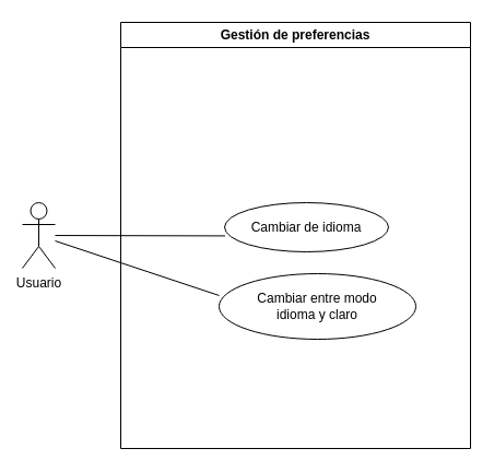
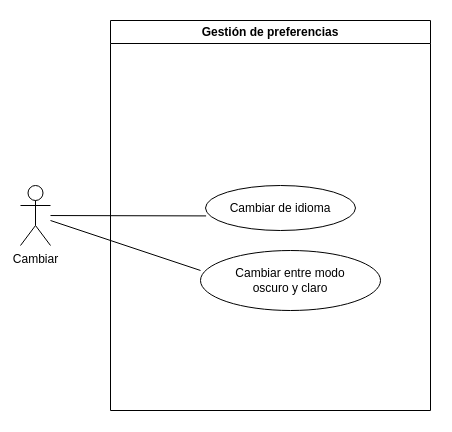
  <mxCell id="0" />
  <mxCell id="1" parent="0" />
- <mxCell id="2" value="Usuario" style="shape=umlActor;verticalLabelPosition=bottom;verticalAlign=top;html=1;" parent="1" vertex="1"><mxGeometry x="20" y="185" width="30" height="60" as="geometry" /></mxCell>
+ <mxCell id="2" value="Cambiar" style="shape=umlActor;verticalLabelPosition=bottom;verticalAlign=top;html=1;" parent="1" vertex="1"><mxGeometry x="20" y="185" width="30" height="60" as="geometry" /></mxCell>
  <mxCell id="3" value="Gestión de preferencias" style="swimlane;whiteSpace=wrap;html=1;movable=1;resizable=1;rotatable=1;deletable=1;editable=1;locked=0;connectable=1;" parent="1" vertex="1"><mxGeometry x="110" y="20" width="320" height="390" as="geometry"><mxRectangle x="170" y="90" width="140" height="30" as="alternateBounds" /></mxGeometry></mxCell>
  <mxCell id="4" value="Cambiar de idioma" style="ellipse;whiteSpace=wrap;html=1;" parent="3" vertex="1"><mxGeometry x="95" y="165" width="150" height="45" as="geometry" /></mxCell>
- <mxCell id="5" value="Cambiar entre modo&lt;br&gt;idioma y claro" style="ellipse;whiteSpace=wrap;html=1;" parent="3" vertex="1"><mxGeometry x="90" y="230" width="180" height="60" as="geometry" /></mxCell>
+ <mxCell id="5" value="Cambiar entre modo&lt;br&gt;oscuro y claro" style="ellipse;whiteSpace=wrap;html=1;" parent="3" vertex="1"><mxGeometry x="90" y="230" width="180" height="60" as="geometry" /></mxCell>
  <mxCell id="6" style="edgeStyle=orthogonalEdgeStyle;rounded=0;orthogonalLoop=1;jettySize=auto;html=1;exitX=0.5;exitY=1;exitDx=0;exitDy=0;" parent="3" source="5" target="5" edge="1"><mxGeometry relative="1" as="geometry" /></mxCell>
  <mxCell id="7" value="" style="endArrow=none;html=1;rounded=0;entryX=0.004;entryY=0.676;entryDx=0;entryDy=0;entryPerimeter=0;" parent="1" source="2" target="4" edge="1"><mxGeometry width="50" height="50" relative="1" as="geometry"><mxPoint x="40" y="195" as="sourcePoint" /><mxPoint x="140" y="155" as="targetPoint" /></mxGeometry></mxCell>
  <mxCell id="8" value="" style="endArrow=none;html=1;rounded=0;entryX=0;entryY=0.333;entryDx=0;entryDy=0;entryPerimeter=0;" parent="1" source="2" target="5" edge="1"><mxGeometry width="50" height="50" relative="1" as="geometry"><mxPoint x="30" y="245" as="sourcePoint" /><mxPoint x="180" y="315" as="targetPoint" /></mxGeometry></mxCell>
